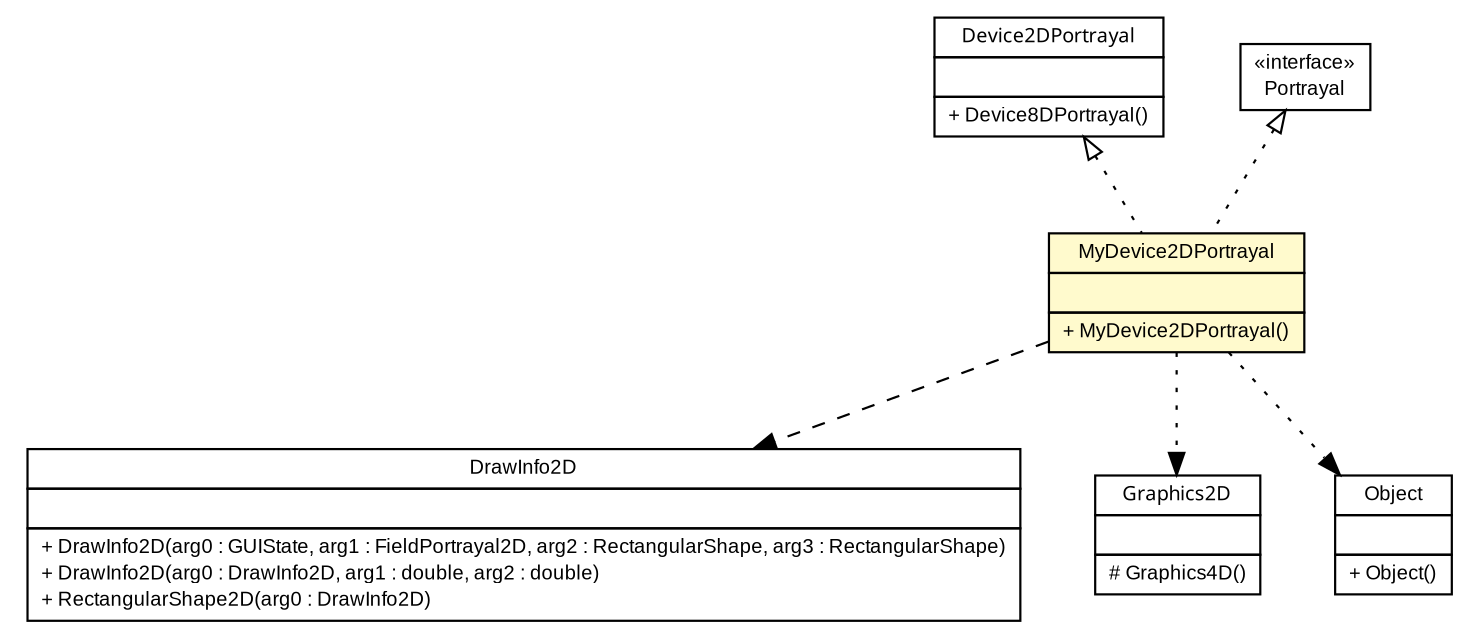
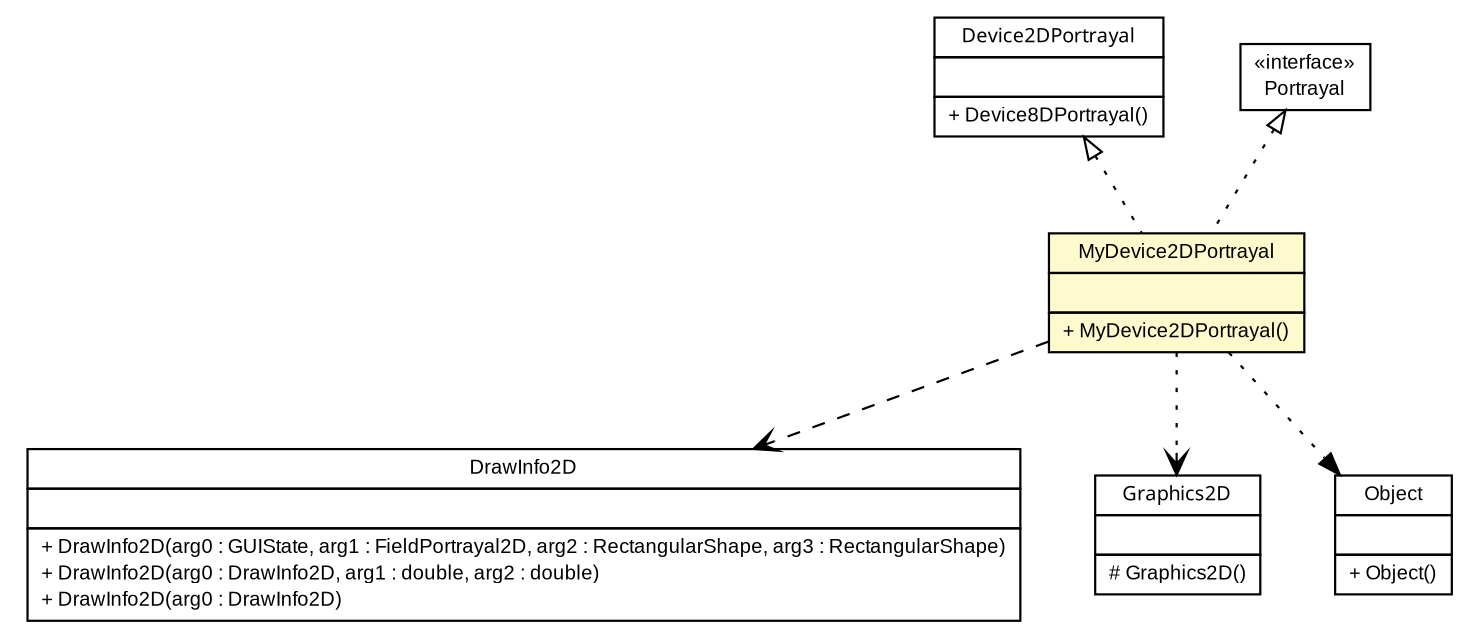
  digraph {
    nodesep=0.25
    ranksep=0.5
    node [fontcolor=black fontname=arial fontsize=9.0 shape=plaintext]
    edge [color=black fontcolor=black fontname=arial fontsize=10.0 headport=p labelfontname=arial labelfontsize=10 style=dotted tailport=p]
    n1 [label=<<table title="es.upm.dit.gsi.shanks.model.element.device.portrayal.test.MyDevice2DPortrayal" border="0" cellborder="1" cellspacing="0" cellpadding="2" port="p" bgcolor="lemonChiffon" href="./MyDevice2DPortrayal.html"> 		<tr><td><table border="0" cellspacing="0" cellpadding="1"> <tr><td align="center" balign="center"> MyDevice2DPortrayal </td></tr> 		</table></td></tr> 		<tr><td><table border="0" cellspacing="0" cellpadding="1"> <tr><td align="left" balign="left">  </td></tr> 		</table></td></tr> 		<tr><td><table border="0" cellspacing="0" cellpadding="1"> <tr><td align="left" balign="left"> + MyDevice2DPortrayal() </td></tr> 		</table></td></tr> 		</table>>]
-   n2 [label=<<table title="sim.portrayal.DrawInfo2D" border="0" cellborder="1" cellspacing="0" cellpadding="2" port="p" href="http://java.sun.com/j2se/1.4.2/docs/api/sim/portrayal/DrawInfo2D.html"> 		<tr><td><table border="0" cellspacing="0" cellpadding="1"> <tr><td align="center" balign="center"> DrawInfo2D </td></tr> 		</table></td></tr> 		<tr><td><table border="0" cellspacing="0" cellpadding="1"> <tr><td align="left" balign="left">  </td></tr> 		</table></td></tr> 		<tr><td><table border="0" cellspacing="0" cellpadding="1"> <tr><td align="left" balign="left"> + DrawInfo2D(arg0 : GUIState, arg1 : FieldPortrayal2D, arg2 : RectangularShape, arg3 : RectangularShape) </td></tr> <tr><td align="left" balign="left"> + DrawInfo2D(arg0 : DrawInfo2D, arg1 : double, arg2 : double) </td></tr> <tr><td align="left" balign="left"> + RectangularShape2D(arg0 : DrawInfo2D) </td></tr> 		</table></td></tr> 		</table>>]
-   n3 [label=<<table title="java.awt.Graphics2D" border="0" cellborder="1" cellspacing="0" cellpadding="2" port="p" href="http://java.sun.com/j2se/1.4.2/docs/api/java/awt/Graphics2D.html"> 		<tr><td><table border="0" cellspacing="0" cellpadding="1"> <tr><td align="center" balign="center"><font face="ariali"> Graphics2D </font></td></tr> 		</table></td></tr> 		<tr><td><table border="0" cellspacing="0" cellpadding="1"> <tr><td align="left" balign="left">  </td></tr> 		</table></td></tr> 		<tr><td><table border="0" cellspacing="0" cellpadding="1"> <tr><td align="left" balign="left"> # Graphics4D() </td></tr> 		</table></td></tr> 		</table>>]
+   n2 [label=<<table title="sim.portrayal.DrawInfo2D" border="0" cellborder="1" cellspacing="0" cellpadding="2" port="p" href="http://java.sun.com/j2se/1.4.2/docs/api/sim/portrayal/DrawInfo2D.html"> 		<tr><td><table border="0" cellspacing="0" cellpadding="1"> <tr><td align="center" balign="center"> DrawInfo2D </td></tr> 		</table></td></tr> 		<tr><td><table border="0" cellspacing="0" cellpadding="1"> <tr><td align="left" balign="left">  </td></tr> 		</table></td></tr> 		<tr><td><table border="0" cellspacing="0" cellpadding="1"> <tr><td align="left" balign="left"> + DrawInfo2D(arg0 : GUIState, arg1 : FieldPortrayal2D, arg2 : RectangularShape, arg3 : RectangularShape) </td></tr> <tr><td align="left" balign="left"> + DrawInfo2D(arg0 : DrawInfo2D, arg1 : double, arg2 : double) </td></tr> <tr><td align="left" balign="left"> + DrawInfo2D(arg0 : DrawInfo2D) </td></tr> 		</table></td></tr> 		</table>>]
+   n3 [label=<<table title="java.awt.Graphics2D" border="0" cellborder="1" cellspacing="0" cellpadding="2" port="p" href="http://java.sun.com/j2se/1.4.2/docs/api/java/awt/Graphics2D.html"> 		<tr><td><table border="0" cellspacing="0" cellpadding="1"> <tr><td align="center" balign="center"><font face="ariali"> Graphics2D </font></td></tr> 		</table></td></tr> 		<tr><td><table border="0" cellspacing="0" cellpadding="1"> <tr><td align="left" balign="left">  </td></tr> 		</table></td></tr> 		<tr><td><table border="0" cellspacing="0" cellpadding="1"> <tr><td align="left" balign="left"> # Graphics2D() </td></tr> 		</table></td></tr> 		</table>>]
    n4 [label=<<table title="java.lang.Object" border="0" cellborder="1" cellspacing="0" cellpadding="2" port="p" href="http://java.sun.com/j2se/1.4.2/docs/api/java/lang/Object.html"> 		<tr><td><table border="0" cellspacing="0" cellpadding="1"> <tr><td align="center" balign="center"> Object </td></tr> 		</table></td></tr> 		<tr><td><table border="0" cellspacing="0" cellpadding="1"> <tr><td align="left" balign="left">  </td></tr> 		</table></td></tr> 		<tr><td><table border="0" cellspacing="0" cellpadding="1"> <tr><td align="left" balign="left"> + Object() </td></tr> 		</table></td></tr> 		</table>>]
    n5 [label=<<table title="es.upm.dit.gsi.shanks.model.element.device.portrayal.Device2DPortrayal" border="0" cellborder="1" cellspacing="0" cellpadding="2" port="p" href="http://java.sun.com/j2se/1.4.2/docs/api/es/upm/dit/gsi/shanks/model/element/device/portrayal/Device2DPortrayal.html"> 		<tr><td><table border="0" cellspacing="0" cellpadding="1"> <tr><td align="center" balign="center"><font face="ariali"> Device2DPortrayal </font></td></tr> 		</table></td></tr> 		<tr><td><table border="0" cellspacing="0" cellpadding="1"> <tr><td align="left" balign="left">  </td></tr> 		</table></td></tr> 		<tr><td><table border="0" cellspacing="0" cellpadding="1"> <tr><td align="left" balign="left"> + Device8DPortrayal() </td></tr> 		</table></td></tr> 		</table>>]
    n6 [label=<<table title="sim.portrayal.Portrayal" border="0" cellborder="1" cellspacing="0" cellpadding="2" port="p" href="http://java.sun.com/j2se/1.4.2/docs/api/sim/portrayal/Portrayal.html"> 		<tr><td><table border="0" cellspacing="0" cellpadding="1"> <tr><td align="center" balign="center"> &#171;interface&#187; </td></tr> <tr><td align="center" balign="center"> Portrayal </td></tr> 		</table></td></tr> 		</table>>]
-   n1 -> n2 [arrowhead=normal style=dashed]
-   n1 -> n3 [arrowhead=normal]
+   n1 -> n2 [arrowhead=open style=dashed]
+   n1 -> n3 [arrowhead=open]
    n1 -> n4 [arrowhead=normal]
    n5 -> n1 [arrowtail=empty dir=back fontsize=10 color="" fontcolor=""]
    n6 -> n1 [arrowtail=empty dir=back fontsize=10 color="" fontcolor=""]
  }
